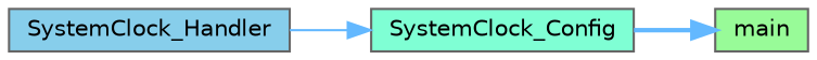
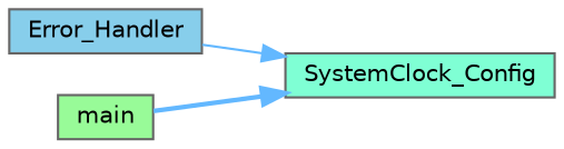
  digraph {
    fontname="DejaVu Sans"
    rankdir=RL
    node [color=grey40 fontname="DejaVu Sans" fontsize=10 shape=box style=filled]
    edge [color=steelblue1 dir=back fontname="DejaVu Sans" fontsize=10 labelfontname=Helvetica labelfontsize=10]
-   n1 [color=gray40 fillcolor=skyblue fontcolor=black height=0.2 label=SystemClock_Handler width=0.4]
+   n1 [color=gray40 fillcolor=skyblue fontcolor=black height=0.2 label=Error_Handler width=0.4]
    n2 [fillcolor=aquamarine height=0.2 label=SystemClock_Config width=0.4]
    n3 [fillcolor=palegreen height=0.2 label=main width=0.4]
    n2 -> n1 [style=solid]
-   n3 -> n2 [style=bold]
+   n2 -> n3 [style=bold]
  }
